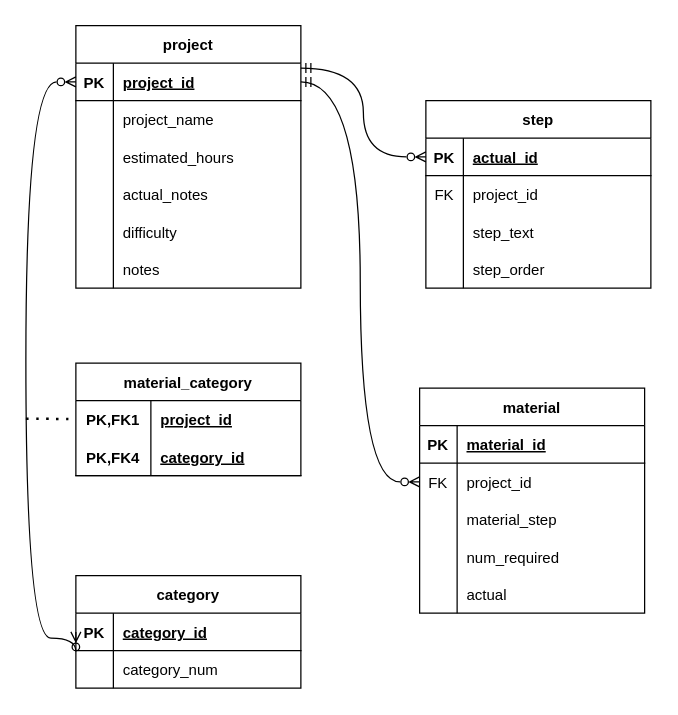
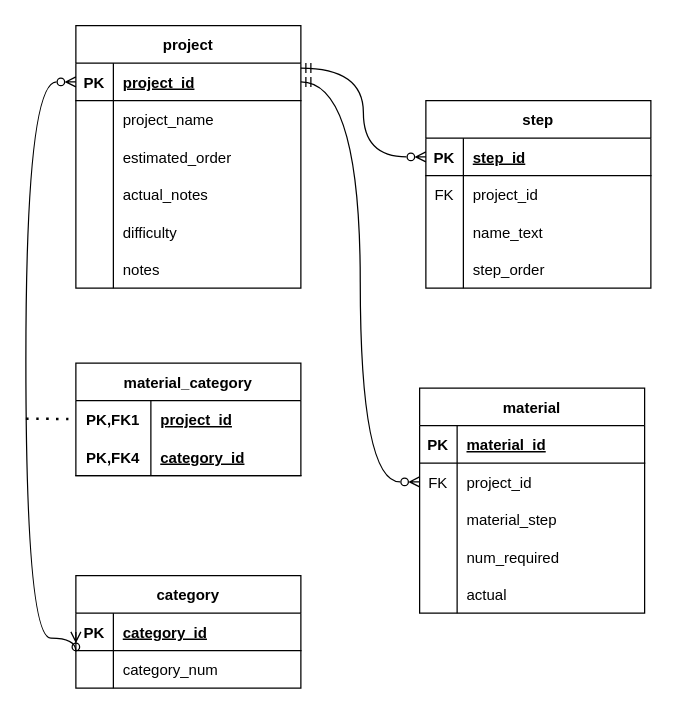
  <mxCell id="0" />
  <mxCell id="1" parent="0" />
  <mxCell id="2" value="project" style="shape=table;startSize=30;container=1;collapsible=1;childLayout=tableLayout;fixedRows=1;rowLines=0;fontStyle=1;align=center;resizeLast=1;" vertex="1" parent="1"><mxGeometry x="60" y="20" width="180" height="210" as="geometry" /></mxCell>
  <mxCell id="3" value="" style="shape=tableRow;horizontal=0;startSize=0;swimlaneHead=0;swimlaneBody=0;fillColor=none;collapsible=0;dropTarget=0;points=[[0,0.5],[1,0.5]];portConstraint=eastwest;top=0;left=0;right=0;bottom=1;" vertex="1" parent="2"><mxGeometry y="30" width="180" height="30" as="geometry" /></mxCell>
  <mxCell id="4" value="PK" style="shape=partialRectangle;connectable=0;fillColor=none;top=0;left=0;bottom=0;right=0;fontStyle=1;overflow=hidden;" vertex="1" parent="3"><mxGeometry width="30" height="30" as="geometry"><mxRectangle width="30" height="30" as="alternateBounds" /></mxGeometry></mxCell>
  <mxCell id="5" value="project_id" style="shape=partialRectangle;connectable=0;fillColor=none;top=0;left=0;bottom=0;right=0;align=left;spacingLeft=6;fontStyle=5;overflow=hidden;" vertex="1" parent="3"><mxGeometry x="30" width="150" height="30" as="geometry"><mxRectangle width="150" height="30" as="alternateBounds" /></mxGeometry></mxCell>
  <mxCell id="6" value="" style="shape=tableRow;horizontal=0;startSize=0;swimlaneHead=0;swimlaneBody=0;fillColor=none;collapsible=0;dropTarget=0;points=[[0,0.5],[1,0.5]];portConstraint=eastwest;top=0;left=0;right=0;bottom=0;" vertex="1" parent="2"><mxGeometry y="60" width="180" height="30" as="geometry" /></mxCell>
  <mxCell id="7" value="" style="shape=partialRectangle;connectable=0;fillColor=none;top=0;left=0;bottom=0;right=0;editable=1;overflow=hidden;" vertex="1" parent="6"><mxGeometry width="30" height="30" as="geometry"><mxRectangle width="30" height="30" as="alternateBounds" /></mxGeometry></mxCell>
  <mxCell id="8" value="project_name" style="shape=partialRectangle;connectable=0;fillColor=none;top=0;left=0;bottom=0;right=0;align=left;spacingLeft=6;overflow=hidden;" vertex="1" parent="6"><mxGeometry x="30" width="150" height="30" as="geometry"><mxRectangle width="150" height="30" as="alternateBounds" /></mxGeometry></mxCell>
  <mxCell id="9" value="" style="shape=tableRow;horizontal=0;startSize=0;swimlaneHead=0;swimlaneBody=0;fillColor=none;collapsible=0;dropTarget=0;points=[[0,0.5],[1,0.5]];portConstraint=eastwest;top=0;left=0;right=0;bottom=0;" vertex="1" parent="2"><mxGeometry y="90" width="180" height="30" as="geometry" /></mxCell>
  <mxCell id="10" value="" style="shape=partialRectangle;connectable=0;fillColor=none;top=0;left=0;bottom=0;right=0;editable=1;overflow=hidden;" vertex="1" parent="9"><mxGeometry width="30" height="30" as="geometry"><mxRectangle width="30" height="30" as="alternateBounds" /></mxGeometry></mxCell>
- <mxCell id="11" value="estimated_hours" style="shape=partialRectangle;connectable=0;fillColor=none;top=0;left=0;bottom=0;right=0;align=left;spacingLeft=6;overflow=hidden;" vertex="1" parent="9"><mxGeometry x="30" width="150" height="30" as="geometry"><mxRectangle width="150" height="30" as="alternateBounds" /></mxGeometry></mxCell>
+ <mxCell id="11" value="estimated_order" style="shape=partialRectangle;connectable=0;fillColor=none;top=0;left=0;bottom=0;right=0;align=left;spacingLeft=6;overflow=hidden;" vertex="1" parent="9"><mxGeometry x="30" width="150" height="30" as="geometry"><mxRectangle width="150" height="30" as="alternateBounds" /></mxGeometry></mxCell>
  <mxCell id="12" value="" style="shape=tableRow;horizontal=0;startSize=0;swimlaneHead=0;swimlaneBody=0;fillColor=none;collapsible=0;dropTarget=0;points=[[0,0.5],[1,0.5]];portConstraint=eastwest;top=0;left=0;right=0;bottom=0;" vertex="1" parent="2"><mxGeometry y="120" width="180" height="30" as="geometry" /></mxCell>
  <mxCell id="13" value="" style="shape=partialRectangle;connectable=0;fillColor=none;top=0;left=0;bottom=0;right=0;editable=1;overflow=hidden;" vertex="1" parent="12"><mxGeometry width="30" height="30" as="geometry"><mxRectangle width="30" height="30" as="alternateBounds" /></mxGeometry></mxCell>
  <mxCell id="14" value="actual_notes" style="shape=partialRectangle;connectable=0;fillColor=none;top=0;left=0;bottom=0;right=0;align=left;spacingLeft=6;overflow=hidden;" vertex="1" parent="12"><mxGeometry x="30" width="150" height="30" as="geometry"><mxRectangle width="150" height="30" as="alternateBounds" /></mxGeometry></mxCell>
  <mxCell id="15" style="shape=tableRow;horizontal=0;startSize=0;swimlaneHead=0;swimlaneBody=0;fillColor=none;collapsible=0;dropTarget=0;points=[[0,0.5],[1,0.5]];portConstraint=eastwest;top=0;left=0;right=0;bottom=0;" vertex="1" parent="2"><mxGeometry y="150" width="180" height="30" as="geometry" /></mxCell>
  <mxCell id="16" style="shape=partialRectangle;connectable=0;fillColor=none;top=0;left=0;bottom=0;right=0;editable=1;overflow=hidden;" vertex="1" parent="15"><mxGeometry width="30" height="30" as="geometry"><mxRectangle width="30" height="30" as="alternateBounds" /></mxGeometry></mxCell>
  <mxCell id="17" value="difficulty" style="shape=partialRectangle;connectable=0;fillColor=none;top=0;left=0;bottom=0;right=0;align=left;spacingLeft=6;overflow=hidden;" vertex="1" parent="15"><mxGeometry x="30" width="150" height="30" as="geometry"><mxRectangle width="150" height="30" as="alternateBounds" /></mxGeometry></mxCell>
  <mxCell id="18" style="shape=tableRow;horizontal=0;startSize=0;swimlaneHead=0;swimlaneBody=0;fillColor=none;collapsible=0;dropTarget=0;points=[[0,0.5],[1,0.5]];portConstraint=eastwest;top=0;left=0;right=0;bottom=0;" vertex="1" parent="2"><mxGeometry y="180" width="180" height="30" as="geometry" /></mxCell>
  <mxCell id="19" style="shape=partialRectangle;connectable=0;fillColor=none;top=0;left=0;bottom=0;right=0;editable=1;overflow=hidden;" vertex="1" parent="18"><mxGeometry width="30" height="30" as="geometry"><mxRectangle width="30" height="30" as="alternateBounds" /></mxGeometry></mxCell>
  <mxCell id="20" value="notes" style="shape=partialRectangle;connectable=0;fillColor=none;top=0;left=0;bottom=0;right=0;align=left;spacingLeft=6;overflow=hidden;" vertex="1" parent="18"><mxGeometry x="30" width="150" height="30" as="geometry"><mxRectangle width="150" height="30" as="alternateBounds" /></mxGeometry></mxCell>
  <mxCell id="21" value="category" style="shape=table;startSize=30;container=1;collapsible=1;childLayout=tableLayout;fixedRows=1;rowLines=0;fontStyle=1;align=center;resizeLast=1;" vertex="1" parent="1"><mxGeometry x="60" y="460" width="180" height="90" as="geometry" /></mxCell>
  <mxCell id="22" value="" style="shape=tableRow;horizontal=0;startSize=0;swimlaneHead=0;swimlaneBody=0;fillColor=none;collapsible=0;dropTarget=0;points=[[0,0.5],[1,0.5]];portConstraint=eastwest;top=0;left=0;right=0;bottom=1;" vertex="1" parent="21"><mxGeometry y="30" width="180" height="30" as="geometry" /></mxCell>
  <mxCell id="23" value="PK" style="shape=partialRectangle;connectable=0;fillColor=none;top=0;left=0;bottom=0;right=0;fontStyle=1;overflow=hidden;" vertex="1" parent="22"><mxGeometry width="30" height="30" as="geometry"><mxRectangle width="30" height="30" as="alternateBounds" /></mxGeometry></mxCell>
  <mxCell id="24" value="category_id" style="shape=partialRectangle;connectable=0;fillColor=none;top=0;left=0;bottom=0;right=0;align=left;spacingLeft=6;fontStyle=5;overflow=hidden;" vertex="1" parent="22"><mxGeometry x="30" width="150" height="30" as="geometry"><mxRectangle width="150" height="30" as="alternateBounds" /></mxGeometry></mxCell>
  <mxCell id="25" value="" style="shape=tableRow;horizontal=0;startSize=0;swimlaneHead=0;swimlaneBody=0;fillColor=none;collapsible=0;dropTarget=0;points=[[0,0.5],[1,0.5]];portConstraint=eastwest;top=0;left=0;right=0;bottom=0;" vertex="1" parent="21"><mxGeometry y="60" width="180" height="30" as="geometry" /></mxCell>
  <mxCell id="26" value="" style="shape=partialRectangle;connectable=0;fillColor=none;top=0;left=0;bottom=0;right=0;editable=1;overflow=hidden;" vertex="1" parent="25"><mxGeometry width="30" height="30" as="geometry"><mxRectangle width="30" height="30" as="alternateBounds" /></mxGeometry></mxCell>
  <mxCell id="27" value="category_num" style="shape=partialRectangle;connectable=0;fillColor=none;top=0;left=0;bottom=0;right=0;align=left;spacingLeft=6;overflow=hidden;" vertex="1" parent="25"><mxGeometry x="30" width="150" height="30" as="geometry"><mxRectangle width="150" height="30" as="alternateBounds" /></mxGeometry></mxCell>
  <mxCell id="28" style="edgeStyle=orthogonalEdgeStyle;orthogonalLoop=1;jettySize=auto;html=1;exitX=0;exitY=0.5;exitDx=0;exitDy=0;entryX=0;entryY=0.5;entryDx=0;entryDy=0;curved=1;endArrow=ERzeroToMany;endFill=0;startArrow=ERzeroToMany;startFill=0;" edge="1" parent="1" source="22" target="3"><mxGeometry relative="1" as="geometry"><Array as="points"><mxPoint x="60" y="510" /><mxPoint x="20" y="510" /><mxPoint x="20" y="65" /></Array></mxGeometry></mxCell>
  <mxCell id="29" value="material_category" style="shape=table;startSize=30;container=1;collapsible=1;childLayout=tableLayout;fixedRows=1;rowLines=0;fontStyle=1;align=center;resizeLast=1;" vertex="1" parent="1"><mxGeometry x="60" y="290" width="180" height="90" as="geometry" /></mxCell>
  <mxCell id="30" value="" style="shape=tableRow;horizontal=0;startSize=0;swimlaneHead=0;swimlaneBody=0;fillColor=none;collapsible=0;dropTarget=0;points=[[0,0.5],[1,0.5]];portConstraint=eastwest;top=0;left=0;right=0;bottom=0;" vertex="1" parent="29"><mxGeometry y="30" width="180" height="30" as="geometry" /></mxCell>
  <mxCell id="31" value="PK,FK1" style="shape=partialRectangle;connectable=0;fillColor=none;top=0;left=0;bottom=0;right=0;fontStyle=1;overflow=hidden;" vertex="1" parent="30"><mxGeometry width="60" height="30" as="geometry"><mxRectangle width="60" height="30" as="alternateBounds" /></mxGeometry></mxCell>
  <mxCell id="32" value="project_id" style="shape=partialRectangle;connectable=0;fillColor=none;top=0;left=0;bottom=0;right=0;align=left;spacingLeft=6;fontStyle=5;overflow=hidden;" vertex="1" parent="30"><mxGeometry x="60" width="120" height="30" as="geometry"><mxRectangle width="120" height="30" as="alternateBounds" /></mxGeometry></mxCell>
  <mxCell id="33" value="" style="shape=tableRow;horizontal=0;startSize=0;swimlaneHead=0;swimlaneBody=0;fillColor=none;collapsible=0;dropTarget=0;points=[[0,0.5],[1,0.5]];portConstraint=eastwest;top=0;left=0;right=0;bottom=1;" vertex="1" parent="29"><mxGeometry y="60" width="180" height="30" as="geometry" /></mxCell>
  <mxCell id="34" value="PK,FK4" style="shape=partialRectangle;connectable=0;fillColor=none;top=0;left=0;bottom=0;right=0;fontStyle=1;overflow=hidden;" vertex="1" parent="33"><mxGeometry width="60" height="30" as="geometry"><mxRectangle width="60" height="30" as="alternateBounds" /></mxGeometry></mxCell>
  <mxCell id="35" value="category_id" style="shape=partialRectangle;connectable=0;fillColor=none;top=0;left=0;bottom=0;right=0;align=left;spacingLeft=6;fontStyle=5;overflow=hidden;" vertex="1" parent="33"><mxGeometry x="60" width="120" height="30" as="geometry"><mxRectangle width="120" height="30" as="alternateBounds" /></mxGeometry></mxCell>
  <mxCell id="36" value="" style="endArrow=none;dashed=1;html=1;dashPattern=1 3;strokeWidth=2;curved=1;entryX=0;entryY=0.5;entryDx=0;entryDy=0;" edge="1" parent="1" target="30"><mxGeometry width="50" height="50" relative="1" as="geometry"><mxPoint x="20" y="334.5" as="sourcePoint" /><mxPoint x="70" y="334.5" as="targetPoint" /><Array as="points"><mxPoint x="50" y="334.5" /></Array></mxGeometry></mxCell>
  <mxCell id="37" value="step" style="shape=table;startSize=30;container=1;collapsible=1;childLayout=tableLayout;fixedRows=1;rowLines=0;fontStyle=1;align=center;resizeLast=1;" vertex="1" parent="1"><mxGeometry x="340" y="80" width="180" height="150" as="geometry" /></mxCell>
  <mxCell id="38" value="" style="shape=tableRow;horizontal=0;startSize=0;swimlaneHead=0;swimlaneBody=0;fillColor=none;collapsible=0;dropTarget=0;points=[[0,0.5],[1,0.5]];portConstraint=eastwest;top=0;left=0;right=0;bottom=1;" vertex="1" parent="37"><mxGeometry y="30" width="180" height="30" as="geometry" /></mxCell>
  <mxCell id="39" value="PK" style="shape=partialRectangle;connectable=0;fillColor=none;top=0;left=0;bottom=0;right=0;fontStyle=1;overflow=hidden;" vertex="1" parent="38"><mxGeometry width="30" height="30" as="geometry"><mxRectangle width="30" height="30" as="alternateBounds" /></mxGeometry></mxCell>
- <mxCell id="40" value="actual_id" style="shape=partialRectangle;connectable=0;fillColor=none;top=0;left=0;bottom=0;right=0;align=left;spacingLeft=6;fontStyle=5;overflow=hidden;" vertex="1" parent="38"><mxGeometry x="30" width="150" height="30" as="geometry"><mxRectangle width="150" height="30" as="alternateBounds" /></mxGeometry></mxCell>
+ <mxCell id="40" value="step_id" style="shape=partialRectangle;connectable=0;fillColor=none;top=0;left=0;bottom=0;right=0;align=left;spacingLeft=6;fontStyle=5;overflow=hidden;" vertex="1" parent="38"><mxGeometry x="30" width="150" height="30" as="geometry"><mxRectangle width="150" height="30" as="alternateBounds" /></mxGeometry></mxCell>
  <mxCell id="41" value="" style="shape=tableRow;horizontal=0;startSize=0;swimlaneHead=0;swimlaneBody=0;fillColor=none;collapsible=0;dropTarget=0;points=[[0,0.5],[1,0.5]];portConstraint=eastwest;top=0;left=0;right=0;bottom=0;" vertex="1" parent="37"><mxGeometry y="60" width="180" height="30" as="geometry" /></mxCell>
  <mxCell id="42" value="FK" style="shape=partialRectangle;connectable=0;fillColor=none;top=0;left=0;bottom=0;right=0;editable=1;overflow=hidden;" vertex="1" parent="41"><mxGeometry width="30" height="30" as="geometry"><mxRectangle width="30" height="30" as="alternateBounds" /></mxGeometry></mxCell>
  <mxCell id="43" value="project_id" style="shape=partialRectangle;connectable=0;fillColor=none;top=0;left=0;bottom=0;right=0;align=left;spacingLeft=6;overflow=hidden;" vertex="1" parent="41"><mxGeometry x="30" width="150" height="30" as="geometry"><mxRectangle width="150" height="30" as="alternateBounds" /></mxGeometry></mxCell>
  <mxCell id="44" value="" style="shape=tableRow;horizontal=0;startSize=0;swimlaneHead=0;swimlaneBody=0;fillColor=none;collapsible=0;dropTarget=0;points=[[0,0.5],[1,0.5]];portConstraint=eastwest;top=0;left=0;right=0;bottom=0;" vertex="1" parent="37"><mxGeometry y="90" width="180" height="30" as="geometry" /></mxCell>
  <mxCell id="45" value="" style="shape=partialRectangle;connectable=0;fillColor=none;top=0;left=0;bottom=0;right=0;editable=1;overflow=hidden;" vertex="1" parent="44"><mxGeometry width="30" height="30" as="geometry"><mxRectangle width="30" height="30" as="alternateBounds" /></mxGeometry></mxCell>
- <mxCell id="46" value="step_text" style="shape=partialRectangle;connectable=0;fillColor=none;top=0;left=0;bottom=0;right=0;align=left;spacingLeft=6;overflow=hidden;" vertex="1" parent="44"><mxGeometry x="30" width="150" height="30" as="geometry"><mxRectangle width="150" height="30" as="alternateBounds" /></mxGeometry></mxCell>
+ <mxCell id="46" value="name_text" style="shape=partialRectangle;connectable=0;fillColor=none;top=0;left=0;bottom=0;right=0;align=left;spacingLeft=6;overflow=hidden;" vertex="1" parent="44"><mxGeometry x="30" width="150" height="30" as="geometry"><mxRectangle width="150" height="30" as="alternateBounds" /></mxGeometry></mxCell>
  <mxCell id="47" value="" style="shape=tableRow;horizontal=0;startSize=0;swimlaneHead=0;swimlaneBody=0;fillColor=none;collapsible=0;dropTarget=0;points=[[0,0.5],[1,0.5]];portConstraint=eastwest;top=0;left=0;right=0;bottom=0;" vertex="1" parent="37"><mxGeometry y="120" width="180" height="30" as="geometry" /></mxCell>
  <mxCell id="48" value="" style="shape=partialRectangle;connectable=0;fillColor=none;top=0;left=0;bottom=0;right=0;editable=1;overflow=hidden;" vertex="1" parent="47"><mxGeometry width="30" height="30" as="geometry"><mxRectangle width="30" height="30" as="alternateBounds" /></mxGeometry></mxCell>
  <mxCell id="49" value="step_order" style="shape=partialRectangle;connectable=0;fillColor=none;top=0;left=0;bottom=0;right=0;align=left;spacingLeft=6;overflow=hidden;" vertex="1" parent="47"><mxGeometry x="30" width="150" height="30" as="geometry"><mxRectangle width="150" height="30" as="alternateBounds" /></mxGeometry></mxCell>
  <mxCell id="50" value="material" style="shape=table;startSize=30;container=1;collapsible=1;childLayout=tableLayout;fixedRows=1;rowLines=0;fontStyle=1;align=center;resizeLast=1;" vertex="1" parent="1"><mxGeometry x="335" y="310" width="180" height="180" as="geometry" /></mxCell>
  <mxCell id="51" value="" style="shape=tableRow;horizontal=0;startSize=0;swimlaneHead=0;swimlaneBody=0;fillColor=none;collapsible=0;dropTarget=0;points=[[0,0.5],[1,0.5]];portConstraint=eastwest;top=0;left=0;right=0;bottom=1;" vertex="1" parent="50"><mxGeometry y="30" width="180" height="30" as="geometry" /></mxCell>
  <mxCell id="52" value="PK" style="shape=partialRectangle;connectable=0;fillColor=none;top=0;left=0;bottom=0;right=0;fontStyle=1;overflow=hidden;" vertex="1" parent="51"><mxGeometry width="30" height="30" as="geometry"><mxRectangle width="30" height="30" as="alternateBounds" /></mxGeometry></mxCell>
  <mxCell id="53" value="material_id" style="shape=partialRectangle;connectable=0;fillColor=none;top=0;left=0;bottom=0;right=0;align=left;spacingLeft=6;fontStyle=5;overflow=hidden;" vertex="1" parent="51"><mxGeometry x="30" width="150" height="30" as="geometry"><mxRectangle width="150" height="30" as="alternateBounds" /></mxGeometry></mxCell>
  <mxCell id="54" value="" style="shape=tableRow;horizontal=0;startSize=0;swimlaneHead=0;swimlaneBody=0;fillColor=none;collapsible=0;dropTarget=0;points=[[0,0.5],[1,0.5]];portConstraint=eastwest;top=0;left=0;right=0;bottom=0;" vertex="1" parent="50"><mxGeometry y="60" width="180" height="30" as="geometry" /></mxCell>
  <mxCell id="55" value="FK" style="shape=partialRectangle;connectable=0;fillColor=none;top=0;left=0;bottom=0;right=0;editable=1;overflow=hidden;" vertex="1" parent="54"><mxGeometry width="30" height="30" as="geometry"><mxRectangle width="30" height="30" as="alternateBounds" /></mxGeometry></mxCell>
  <mxCell id="56" value="project_id" style="shape=partialRectangle;connectable=0;fillColor=none;top=0;left=0;bottom=0;right=0;align=left;spacingLeft=6;overflow=hidden;" vertex="1" parent="54"><mxGeometry x="30" width="150" height="30" as="geometry"><mxRectangle width="150" height="30" as="alternateBounds" /></mxGeometry></mxCell>
  <mxCell id="57" value="" style="shape=tableRow;horizontal=0;startSize=0;swimlaneHead=0;swimlaneBody=0;fillColor=none;collapsible=0;dropTarget=0;points=[[0,0.5],[1,0.5]];portConstraint=eastwest;top=0;left=0;right=0;bottom=0;" vertex="1" parent="50"><mxGeometry y="90" width="180" height="30" as="geometry" /></mxCell>
  <mxCell id="58" value="" style="shape=partialRectangle;connectable=0;fillColor=none;top=0;left=0;bottom=0;right=0;editable=1;overflow=hidden;" vertex="1" parent="57"><mxGeometry width="30" height="30" as="geometry"><mxRectangle width="30" height="30" as="alternateBounds" /></mxGeometry></mxCell>
  <mxCell id="59" value="material_step" style="shape=partialRectangle;connectable=0;fillColor=none;top=0;left=0;bottom=0;right=0;align=left;spacingLeft=6;overflow=hidden;" vertex="1" parent="57"><mxGeometry x="30" width="150" height="30" as="geometry"><mxRectangle width="150" height="30" as="alternateBounds" /></mxGeometry></mxCell>
  <mxCell id="60" value="" style="shape=tableRow;horizontal=0;startSize=0;swimlaneHead=0;swimlaneBody=0;fillColor=none;collapsible=0;dropTarget=0;points=[[0,0.5],[1,0.5]];portConstraint=eastwest;top=0;left=0;right=0;bottom=0;" vertex="1" parent="50"><mxGeometry y="120" width="180" height="30" as="geometry" /></mxCell>
  <mxCell id="61" value="" style="shape=partialRectangle;connectable=0;fillColor=none;top=0;left=0;bottom=0;right=0;editable=1;overflow=hidden;" vertex="1" parent="60"><mxGeometry width="30" height="30" as="geometry"><mxRectangle width="30" height="30" as="alternateBounds" /></mxGeometry></mxCell>
  <mxCell id="62" value="num_required" style="shape=partialRectangle;connectable=0;fillColor=none;top=0;left=0;bottom=0;right=0;align=left;spacingLeft=6;overflow=hidden;" vertex="1" parent="60"><mxGeometry x="30" width="150" height="30" as="geometry"><mxRectangle width="150" height="30" as="alternateBounds" /></mxGeometry></mxCell>
  <mxCell id="63" style="shape=tableRow;horizontal=0;startSize=0;swimlaneHead=0;swimlaneBody=0;fillColor=none;collapsible=0;dropTarget=0;points=[[0,0.5],[1,0.5]];portConstraint=eastwest;top=0;left=0;right=0;bottom=0;" vertex="1" parent="50"><mxGeometry y="150" width="180" height="30" as="geometry" /></mxCell>
  <mxCell id="64" style="shape=partialRectangle;connectable=0;fillColor=none;top=0;left=0;bottom=0;right=0;editable=1;overflow=hidden;" vertex="1" parent="63"><mxGeometry width="30" height="30" as="geometry"><mxRectangle width="30" height="30" as="alternateBounds" /></mxGeometry></mxCell>
  <mxCell id="65" value="actual" style="shape=partialRectangle;connectable=0;fillColor=none;top=0;left=0;bottom=0;right=0;align=left;spacingLeft=6;overflow=hidden;" vertex="1" parent="63"><mxGeometry x="30" width="150" height="30" as="geometry"><mxRectangle width="150" height="30" as="alternateBounds" /></mxGeometry></mxCell>
  <mxCell id="66" style="edgeStyle=orthogonalEdgeStyle;curved=1;orthogonalLoop=1;jettySize=auto;html=1;exitX=1;exitY=0.5;exitDx=0;exitDy=0;startArrow=ERmandOne;startFill=0;endArrow=ERzeroToMany;endFill=0;entryX=0;entryY=0.5;entryDx=0;entryDy=0;" edge="1" parent="1" source="3" target="54"><mxGeometry relative="1" as="geometry"><mxPoint x="330" y="390" as="targetPoint" /></mxGeometry></mxCell>
  <mxCell id="67" style="edgeStyle=orthogonalEdgeStyle;curved=1;orthogonalLoop=1;jettySize=auto;html=1;exitX=1;exitY=0.133;exitDx=0;exitDy=0;entryX=0;entryY=0.5;entryDx=0;entryDy=0;startArrow=ERmandOne;startFill=0;endArrow=ERzeroToMany;endFill=0;exitPerimeter=0;" edge="1" parent="1" source="3" target="38"><mxGeometry relative="1" as="geometry" /></mxCell>
